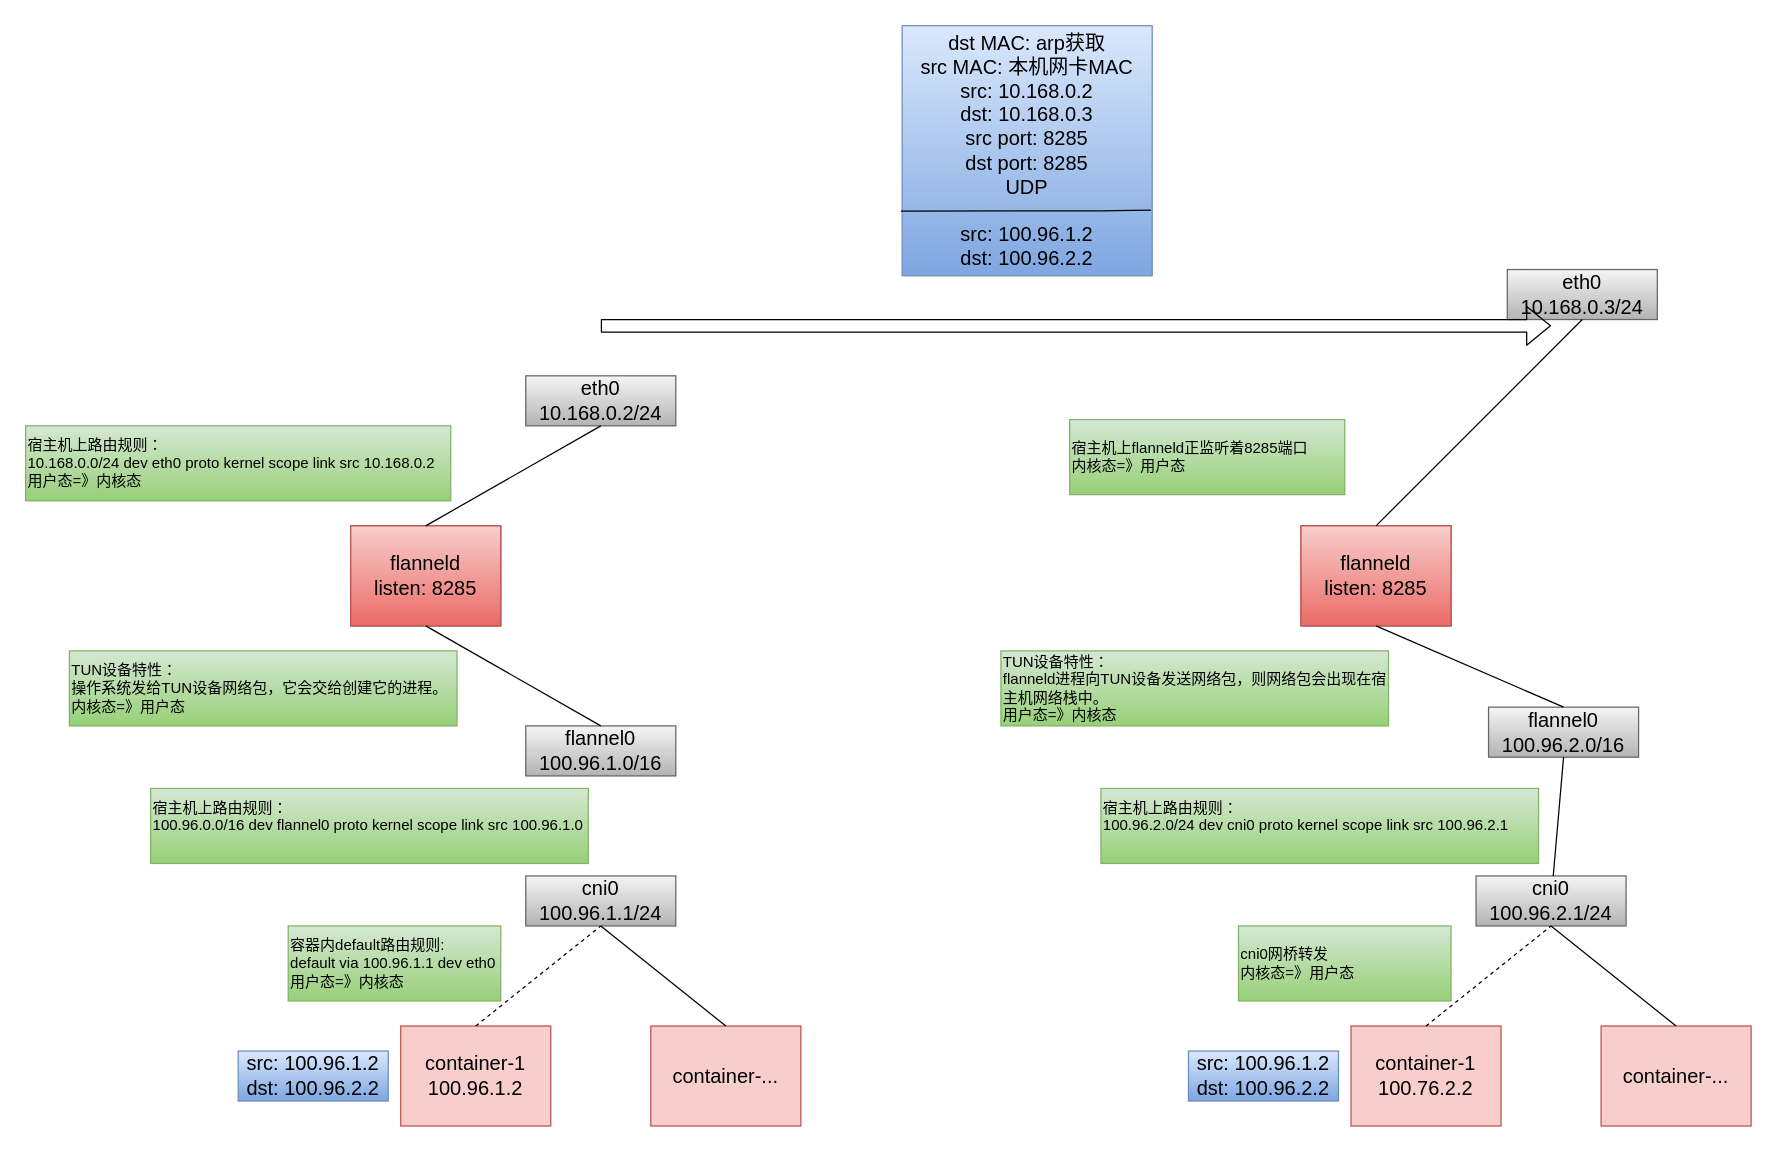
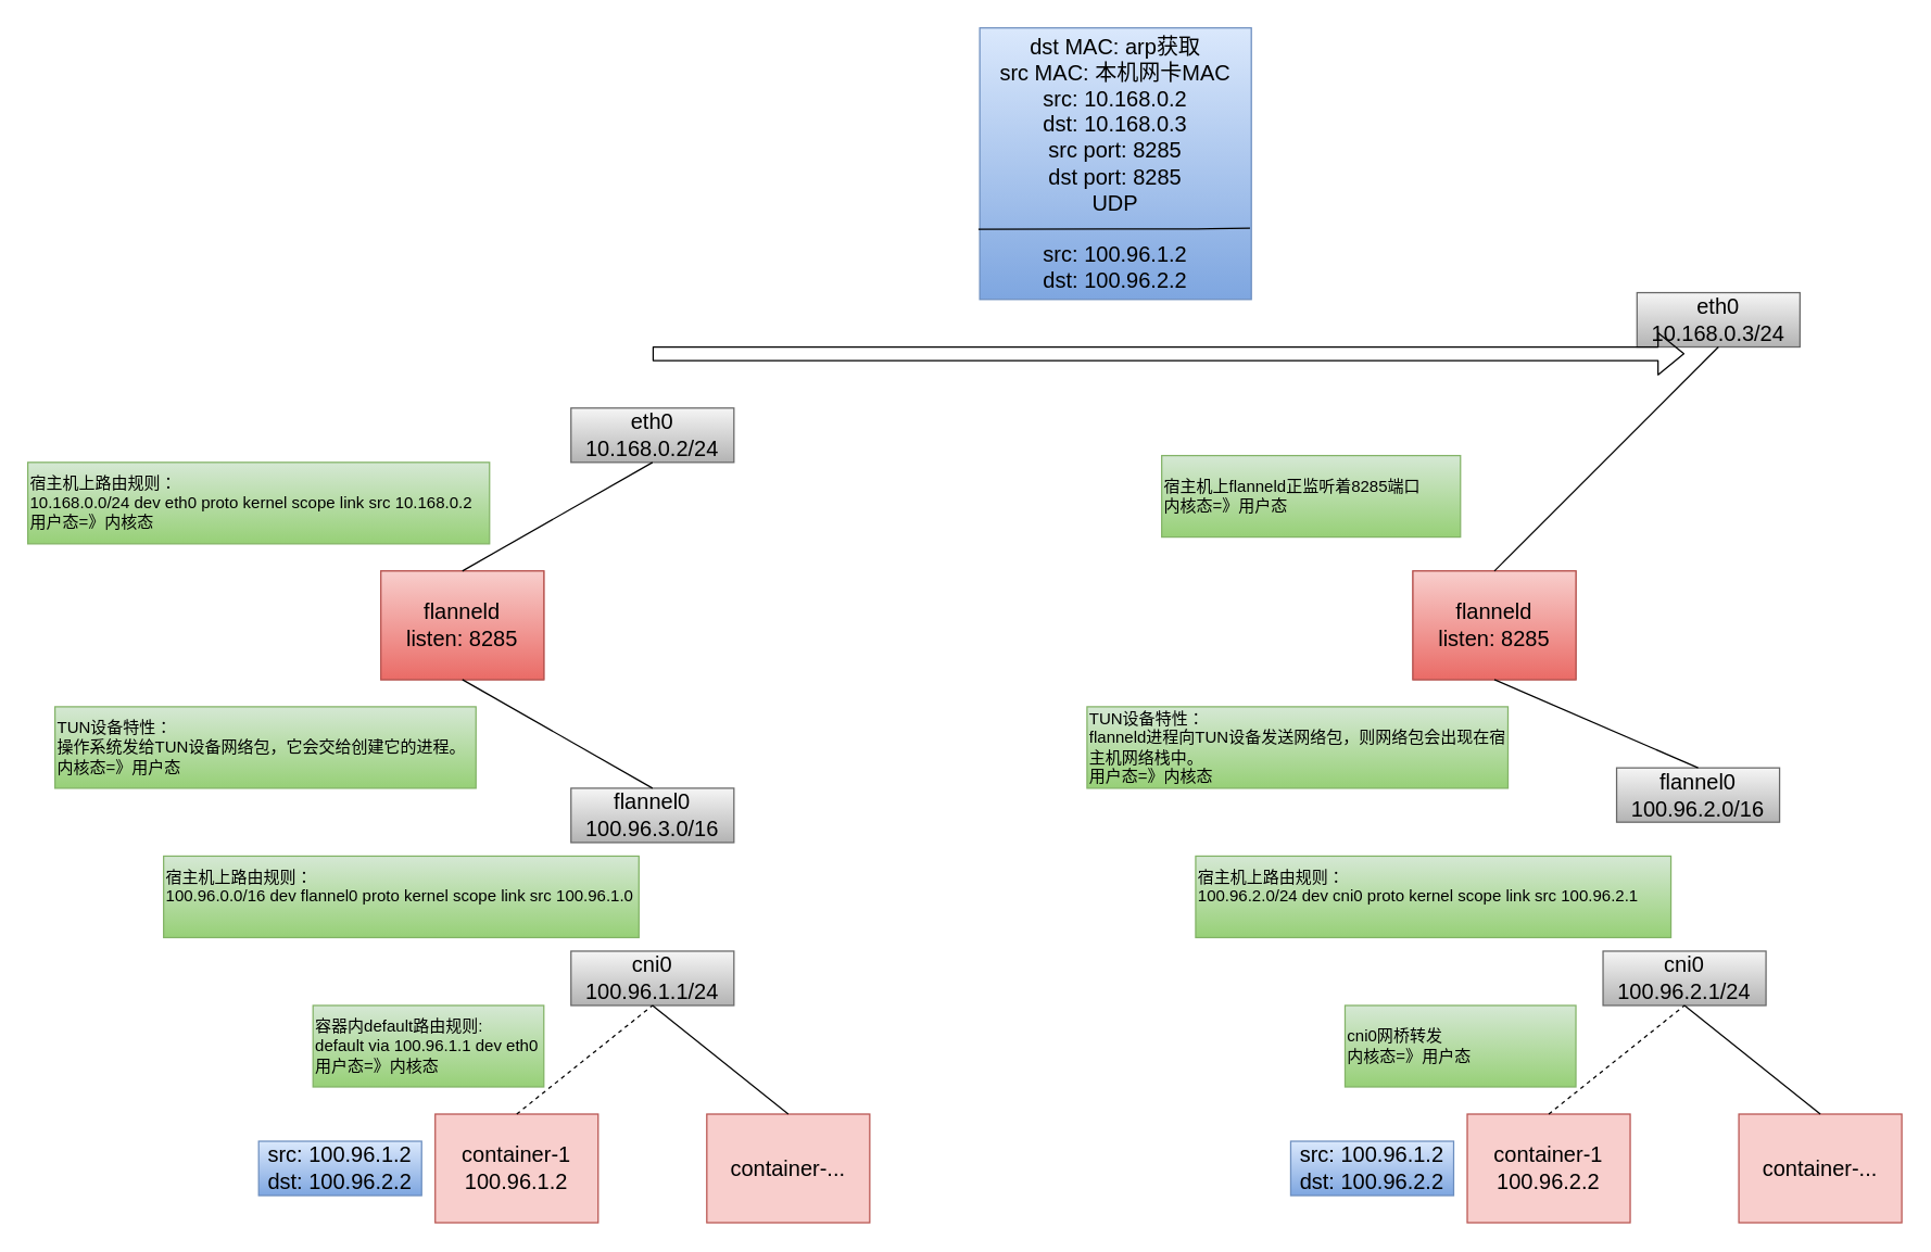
  <mxCell id="0" />
  <mxCell id="1" parent="0" />
  <mxCell id="2" value="" style="text;html=1;strokeColor=#b85450;fillColor=#f8cecc;align=center;verticalAlign=middle;whiteSpace=wrap;rounded=0;labelBackgroundColor=none;fontSize=16;" parent="1" vertex="1"><mxGeometry x="320" y="820" width="120" height="80" as="geometry" /></mxCell>
  <mxCell id="3" value="&lt;span style=&quot;font-size: 16px&quot;&gt;container-1&lt;br&gt;100.96.1.2&lt;br&gt;&lt;/span&gt;" style="text;html=1;fillColor=none;align=center;verticalAlign=middle;whiteSpace=wrap;rounded=0;strokeWidth=1;" parent="1" vertex="1"><mxGeometry x="320" y="820" width="120" height="80" as="geometry" /></mxCell>
  <mxCell id="4" value="" style="text;html=1;strokeColor=#b85450;fillColor=#f8cecc;align=center;verticalAlign=middle;whiteSpace=wrap;rounded=0;labelBackgroundColor=none;fontSize=16;" parent="1" vertex="1"><mxGeometry x="520" y="820" width="120" height="80" as="geometry" /></mxCell>
  <mxCell id="5" value="&lt;span style=&quot;font-size: 16px&quot;&gt;container-...&lt;br&gt;&lt;/span&gt;" style="text;html=1;fillColor=none;align=center;verticalAlign=middle;whiteSpace=wrap;rounded=0;strokeWidth=1;" parent="1" vertex="1"><mxGeometry x="520" y="820" width="120" height="80" as="geometry" /></mxCell>
  <mxCell id="6" value="&lt;span style=&quot;font-size: 16px&quot;&gt;cni0&lt;br&gt;100.96.1.1/24&lt;br&gt;&lt;/span&gt;" style="text;html=1;fillColor=#f5f5f5;align=center;verticalAlign=middle;whiteSpace=wrap;rounded=0;strokeWidth=1;gradientColor=#b3b3b3;strokeColor=#666666;" parent="1" vertex="1"><mxGeometry x="420" y="700" width="120" height="40" as="geometry" /></mxCell>
- <mxCell id="7" value="&lt;span style=&quot;font-size: 16px&quot;&gt;flannel0&lt;br&gt;100.96.1.0/16&lt;br&gt;&lt;/span&gt;" style="text;html=1;fillColor=#f5f5f5;align=center;verticalAlign=middle;whiteSpace=wrap;rounded=0;strokeWidth=1;gradientColor=#b3b3b3;strokeColor=#666666;" parent="1" vertex="1"><mxGeometry x="420" y="580" width="120" height="40" as="geometry" /></mxCell>
+ <mxCell id="7" value="&lt;span style=&quot;font-size: 16px&quot;&gt;flannel0&lt;br&gt;100.96.3.0/16&lt;br&gt;&lt;/span&gt;" style="text;html=1;fillColor=#f5f5f5;align=center;verticalAlign=middle;whiteSpace=wrap;rounded=0;strokeWidth=1;gradientColor=#b3b3b3;strokeColor=#666666;" parent="1" vertex="1"><mxGeometry x="420" y="580" width="120" height="40" as="geometry" /></mxCell>
  <mxCell id="8" value="&lt;span style=&quot;font-size: 16px&quot;&gt;eth0&lt;br&gt;10.168.0.2/24&lt;br&gt;&lt;/span&gt;" style="text;html=1;fillColor=#f5f5f5;align=center;verticalAlign=middle;whiteSpace=wrap;rounded=0;strokeWidth=1;gradientColor=#b3b3b3;strokeColor=#666666;" parent="1" vertex="1"><mxGeometry x="420" y="300" width="120" height="40" as="geometry" /></mxCell>
  <mxCell id="9" value="" style="text;html=1;strokeColor=#b85450;fillColor=#f8cecc;align=center;verticalAlign=middle;whiteSpace=wrap;rounded=0;labelBackgroundColor=none;fontSize=16;" parent="1" vertex="1"><mxGeometry x="280" y="420" width="120" height="80" as="geometry" /></mxCell>
  <mxCell id="10" value="&lt;span style=&quot;font-size: 16px&quot;&gt;flanneld&lt;br&gt;listen: 8285&lt;br&gt;&lt;/span&gt;" style="text;html=1;fillColor=#f8cecc;align=center;verticalAlign=middle;whiteSpace=wrap;rounded=0;strokeWidth=1;gradientColor=#ea6b66;strokeColor=#b85450;" parent="1" vertex="1"><mxGeometry x="280" y="420" width="120" height="80" as="geometry" /></mxCell>
  <mxCell id="11" value="" style="endArrow=none;html=1;entryX=0.5;entryY=1;entryDx=0;entryDy=0;exitX=0.5;exitY=0;exitDx=0;exitDy=0;" parent="1" source="5" edge="1"><mxGeometry width="50" height="50" relative="1" as="geometry"><mxPoint x="620" y="820" as="sourcePoint" /><mxPoint x="480" y="740" as="targetPoint" /></mxGeometry></mxCell>
  <mxCell id="12" value="" style="endArrow=none;html=1;exitX=0.5;exitY=0;exitDx=0;exitDy=0;entryX=0.5;entryY=1;entryDx=0;entryDy=0;dashed=1;" parent="1" source="3" target="6" edge="1"><mxGeometry width="50" height="50" relative="1" as="geometry"><mxPoint x="590" y="830" as="sourcePoint" /><mxPoint x="460" y="770" as="targetPoint" /></mxGeometry></mxCell>
  <mxCell id="13" value="&lt;span style=&quot;font-size: 16px&quot;&gt;src: 100.96.1.2&lt;br&gt;dst: 100.96.2.2&lt;br&gt;&lt;/span&gt;" style="text;html=1;align=center;verticalAlign=middle;whiteSpace=wrap;rounded=0;strokeWidth=1;gradientColor=#7ea6e0;fillColor=#dae8fc;strokeColor=#6c8ebf;" parent="1" vertex="1"><mxGeometry x="190" y="840" width="120" height="40" as="geometry" /></mxCell>
  <mxCell id="14" value="&lt;font style=&quot;font-size: 12px&quot;&gt;容器内default路由规则:&lt;br&gt;default via 100.96.1.1 dev eth0&lt;br&gt;用户态=》内核态&lt;br&gt;&lt;/font&gt;" style="text;html=1;align=left;verticalAlign=middle;whiteSpace=wrap;rounded=0;strokeWidth=1;gradientColor=#97d077;fillColor=#d5e8d4;strokeColor=#82b366;" parent="1" vertex="1"><mxGeometry x="230" y="740" width="170" height="60" as="geometry" /></mxCell>
  <mxCell id="15" value="&lt;font style=&quot;font-size: 12px&quot;&gt;宿主机上路由规则：&lt;br&gt;100.96.0.0/16 dev flannel0 proto kernel scope link src 100.96.1.0&lt;br&gt;&lt;br&gt;&lt;/font&gt;" style="text;html=1;align=left;verticalAlign=middle;whiteSpace=wrap;rounded=0;strokeWidth=1;gradientColor=#97d077;fillColor=#d5e8d4;strokeColor=#82b366;" parent="1" vertex="1"><mxGeometry x="120" y="630" width="350" height="60" as="geometry" /></mxCell>
  <mxCell id="16" value="" style="endArrow=none;html=1;entryX=0.5;entryY=1;entryDx=0;entryDy=0;exitX=0.5;exitY=0;exitDx=0;exitDy=0;" parent="1" source="7" target="10" edge="1"><mxGeometry width="50" height="50" relative="1" as="geometry"><mxPoint x="339.58" y="620" as="sourcePoint" /><mxPoint x="339.58" y="540" as="targetPoint" /></mxGeometry></mxCell>
- <mxCell id="17" value="&lt;font style=&quot;font-size: 12px&quot;&gt;TUN设备特性：&lt;br&gt;操作系统发给TUN设备网络包，它会交给创建它的进程。&lt;br&gt;内核态=》用户态&lt;br&gt;&lt;/font&gt;" style="text;html=1;align=left;verticalAlign=middle;whiteSpace=wrap;rounded=0;strokeWidth=1;gradientColor=#97d077;fillColor=#d5e8d4;strokeColor=#82b366;" parent="1" vertex="1"><mxGeometry x="55" y="520" width="310" height="60" as="geometry" /></mxCell>
+ <mxCell id="17" value="&lt;font style=&quot;font-size: 12px&quot;&gt;TUN设备特性：&lt;br&gt;操作系统发给TUN设备网络包，它会交给创建它的进程。&lt;br&gt;内核态=》用户态&lt;br&gt;&lt;/font&gt;" style="text;html=1;align=left;verticalAlign=middle;whiteSpace=wrap;rounded=0;strokeWidth=1;gradientColor=#97d077;fillColor=#d5e8d4;strokeColor=#82b366;" parent="1" vertex="1"><mxGeometry x="40" y="520" width="310" height="60" as="geometry" /></mxCell>
  <mxCell id="18" value="&lt;font style=&quot;font-size: 12px&quot;&gt;宿主机上路由规则：&lt;br&gt;10.168.0.0/24 dev eth0 proto kernel scope link src 10.168.0.2&lt;br&gt;用户态=》内核态&lt;br&gt;&lt;/font&gt;" style="text;html=1;align=left;verticalAlign=middle;whiteSpace=wrap;rounded=0;strokeWidth=1;gradientColor=#97d077;fillColor=#d5e8d4;strokeColor=#82b366;" parent="1" vertex="1"><mxGeometry x="20" y="340" width="340" height="60" as="geometry" /></mxCell>
  <mxCell id="19" value="" style="endArrow=none;html=1;entryX=0.5;entryY=0;entryDx=0;entryDy=0;exitX=0.5;exitY=1;exitDx=0;exitDy=0;" parent="1" source="8" target="10" edge="1"><mxGeometry width="50" height="50" relative="1" as="geometry"><mxPoint x="490" y="590" as="sourcePoint" /><mxPoint x="350" y="510" as="targetPoint" /></mxGeometry></mxCell>
  <mxCell id="20" value="" style="text;html=1;strokeColor=#b85450;fillColor=#f8cecc;align=center;verticalAlign=middle;whiteSpace=wrap;rounded=0;labelBackgroundColor=none;fontSize=16;" parent="1" vertex="1"><mxGeometry x="1080" y="820" width="120" height="80" as="geometry" /></mxCell>
- <mxCell id="21" value="&lt;span style=&quot;font-size: 16px&quot;&gt;container-1&lt;br&gt;100.76.2.2&lt;br&gt;&lt;/span&gt;" style="text;html=1;fillColor=none;align=center;verticalAlign=middle;whiteSpace=wrap;rounded=0;strokeWidth=1;" parent="1" vertex="1"><mxGeometry x="1080" y="820" width="120" height="80" as="geometry" /></mxCell>
+ <mxCell id="21" value="&lt;span style=&quot;font-size: 16px&quot;&gt;container-1&lt;br&gt;100.96.2.2&lt;br&gt;&lt;/span&gt;" style="text;html=1;fillColor=none;align=center;verticalAlign=middle;whiteSpace=wrap;rounded=0;strokeWidth=1;" parent="1" vertex="1"><mxGeometry x="1080" y="820" width="120" height="80" as="geometry" /></mxCell>
  <mxCell id="22" value="" style="text;html=1;strokeColor=#b85450;fillColor=#f8cecc;align=center;verticalAlign=middle;whiteSpace=wrap;rounded=0;labelBackgroundColor=none;fontSize=16;" parent="1" vertex="1"><mxGeometry x="1280" y="820" width="120" height="80" as="geometry" /></mxCell>
  <mxCell id="23" value="&lt;span style=&quot;font-size: 16px&quot;&gt;container-...&lt;br&gt;&lt;/span&gt;" style="text;html=1;fillColor=none;align=center;verticalAlign=middle;whiteSpace=wrap;rounded=0;strokeWidth=1;" parent="1" vertex="1"><mxGeometry x="1280" y="820" width="120" height="80" as="geometry" /></mxCell>
  <mxCell id="24" value="&lt;span style=&quot;font-size: 16px&quot;&gt;cni0&lt;br&gt;100.96.2.1/24&lt;br&gt;&lt;/span&gt;" style="text;html=1;fillColor=#f5f5f5;align=center;verticalAlign=middle;whiteSpace=wrap;rounded=0;strokeWidth=1;gradientColor=#b3b3b3;strokeColor=#666666;" parent="1" vertex="1"><mxGeometry x="1180" y="700" width="120" height="40" as="geometry" /></mxCell>
  <mxCell id="25" value="&lt;span style=&quot;font-size: 16px&quot;&gt;flannel0&lt;br&gt;100.96.2.0/16&lt;br&gt;&lt;/span&gt;" style="text;html=1;fillColor=#f5f5f5;align=center;verticalAlign=middle;whiteSpace=wrap;rounded=0;strokeWidth=1;gradientColor=#b3b3b3;strokeColor=#666666;" parent="1" vertex="1"><mxGeometry x="1190" y="565" width="120" height="40" as="geometry" /></mxCell>
  <mxCell id="26" value="&lt;span style=&quot;font-size: 16px&quot;&gt;eth0&lt;br&gt;10.168.0.3/24&lt;br&gt;&lt;/span&gt;" style="text;html=1;fillColor=#f5f5f5;align=center;verticalAlign=middle;whiteSpace=wrap;rounded=0;strokeWidth=1;gradientColor=#b3b3b3;strokeColor=#666666;" parent="1" vertex="1"><mxGeometry x="1205" y="215" width="120" height="40" as="geometry" /></mxCell>
  <mxCell id="27" value="" style="text;html=1;strokeColor=#b85450;fillColor=#f8cecc;align=center;verticalAlign=middle;whiteSpace=wrap;rounded=0;labelBackgroundColor=none;fontSize=16;" parent="1" vertex="1"><mxGeometry x="1040" y="420" width="120" height="80" as="geometry" /></mxCell>
  <mxCell id="28" value="&lt;span style=&quot;font-size: 16px&quot;&gt;flanneld&lt;br&gt;listen: 8285&lt;br&gt;&lt;/span&gt;" style="text;html=1;fillColor=#f8cecc;align=center;verticalAlign=middle;whiteSpace=wrap;rounded=0;strokeWidth=1;gradientColor=#ea6b66;strokeColor=#b85450;" parent="1" vertex="1"><mxGeometry x="1040" y="420" width="120" height="80" as="geometry" /></mxCell>
  <mxCell id="29" value="" style="endArrow=none;html=1;entryX=0.5;entryY=1;entryDx=0;entryDy=0;exitX=0.5;exitY=0;exitDx=0;exitDy=0;" parent="1" source="23" edge="1"><mxGeometry width="50" height="50" relative="1" as="geometry"><mxPoint x="1380" y="820" as="sourcePoint" /><mxPoint x="1240" y="740" as="targetPoint" /></mxGeometry></mxCell>
  <mxCell id="30" value="" style="endArrow=none;html=1;exitX=0.5;exitY=0;exitDx=0;exitDy=0;entryX=0.5;entryY=1;entryDx=0;entryDy=0;dashed=1;" parent="1" source="21" target="24" edge="1"><mxGeometry width="50" height="50" relative="1" as="geometry"><mxPoint x="1350" y="830" as="sourcePoint" /><mxPoint x="1220" y="770" as="targetPoint" /></mxGeometry></mxCell>
  <mxCell id="31" value="&lt;span style=&quot;font-size: 16px&quot;&gt;src: 100.96.1.2&lt;br&gt;dst: 100.96.2.2&lt;br&gt;&lt;/span&gt;" style="text;html=1;align=center;verticalAlign=middle;whiteSpace=wrap;rounded=0;strokeWidth=1;gradientColor=#7ea6e0;fillColor=#dae8fc;strokeColor=#6c8ebf;" parent="1" vertex="1"><mxGeometry x="950" y="840" width="120" height="40" as="geometry" /></mxCell>
  <mxCell id="32" value="&lt;font style=&quot;font-size: 12px&quot;&gt;cni0网桥转发&lt;br&gt;内核态=》用户态&lt;br&gt;&lt;/font&gt;" style="text;html=1;align=left;verticalAlign=middle;whiteSpace=wrap;rounded=0;strokeWidth=1;gradientColor=#97d077;fillColor=#d5e8d4;strokeColor=#82b366;" parent="1" vertex="1"><mxGeometry x="990" y="740" width="170" height="60" as="geometry" /></mxCell>
  <mxCell id="33" value="&lt;font style=&quot;font-size: 12px&quot;&gt;宿主机上路由规则：&lt;br&gt;100.96.2.0/24 dev cni0 proto kernel scope link src 100.96.2.1&lt;br&gt;&lt;br&gt;&lt;/font&gt;" style="text;html=1;align=left;verticalAlign=middle;whiteSpace=wrap;rounded=0;strokeWidth=1;gradientColor=#97d077;fillColor=#d5e8d4;strokeColor=#82b366;" parent="1" vertex="1"><mxGeometry x="880" y="630" width="350" height="60" as="geometry" /></mxCell>
- <mxCell id="34" value="" style="endArrow=none;html=1;entryX=0.5;entryY=1;entryDx=0;entryDy=0;" parent="1" source="24" target="25" edge="1"><mxGeometry width="50" height="50" relative="1" as="geometry"><mxPoint x="1150" y="830" as="sourcePoint" /><mxPoint x="1250" y="750" as="targetPoint" /></mxGeometry></mxCell>
  <mxCell id="35" value="" style="endArrow=none;html=1;entryX=0.5;entryY=1;entryDx=0;entryDy=0;exitX=0.5;exitY=0;exitDx=0;exitDy=0;" parent="1" source="25" target="28" edge="1"><mxGeometry width="50" height="50" relative="1" as="geometry"><mxPoint x="1099.58" y="620" as="sourcePoint" /><mxPoint x="1099.58" y="540" as="targetPoint" /></mxGeometry></mxCell>
  <mxCell id="36" value="&lt;font style=&quot;font-size: 12px&quot;&gt;TUN设备特性：&lt;br&gt;flanneld进程向TUN设备发送网络包，则网络包会出现在宿主机网络栈中。&lt;br&gt;用户态=》内核态&lt;br&gt;&lt;/font&gt;" style="text;html=1;align=left;verticalAlign=middle;whiteSpace=wrap;rounded=0;strokeWidth=1;gradientColor=#97d077;fillColor=#d5e8d4;strokeColor=#82b366;" parent="1" vertex="1"><mxGeometry x="800" y="520" width="310" height="60" as="geometry" /></mxCell>
  <mxCell id="37" value="&lt;font style=&quot;font-size: 12px&quot;&gt;宿主机上flanneld正监听着8285端口&lt;br&gt;内核态=》用户态&lt;br&gt;&lt;/font&gt;" style="text;html=1;align=left;verticalAlign=middle;whiteSpace=wrap;rounded=0;strokeWidth=1;gradientColor=#97d077;fillColor=#d5e8d4;strokeColor=#82b366;" parent="1" vertex="1"><mxGeometry x="855" y="335" width="220" height="60" as="geometry" /></mxCell>
  <mxCell id="38" value="" style="endArrow=none;html=1;entryX=0.5;entryY=0;entryDx=0;entryDy=0;exitX=0.5;exitY=1;exitDx=0;exitDy=0;" parent="1" source="26" target="28" edge="1"><mxGeometry width="50" height="50" relative="1" as="geometry"><mxPoint x="1250" y="590" as="sourcePoint" /><mxPoint x="1110" y="510" as="targetPoint" /></mxGeometry></mxCell>
  <mxCell id="39" value="&lt;span style=&quot;font-size: 16px&quot;&gt;dst MAC: arp获取&lt;br&gt;src MAC: 本机网卡MAC&lt;br&gt;src: 10.168.0.2&lt;br&gt;dst: 10.168.0.3&lt;br&gt;src port: 8285&lt;br&gt;dst port: 8285&lt;br&gt;UDP&lt;br&gt;&lt;br&gt;&lt;/span&gt;&lt;span style=&quot;font-size: 16px&quot;&gt;src: 100.96.1.2&lt;/span&gt;&lt;br style=&quot;font-size: 16px&quot;&gt;&lt;span style=&quot;font-size: 16px&quot;&gt;dst: 100.96.2.2&lt;/span&gt;&lt;span style=&quot;font-size: 16px&quot;&gt;&lt;br&gt;&lt;/span&gt;" style="text;html=1;align=center;verticalAlign=middle;whiteSpace=wrap;rounded=0;strokeWidth=1;gradientColor=#7ea6e0;strokeColor=#6c8ebf;fillColor=#dae8fc;" parent="1" vertex="1"><mxGeometry x="721" y="20" width="200" height="200" as="geometry" /></mxCell>
  <mxCell id="40" value="" style="endArrow=none;html=1;entryX=-0.005;entryY=0.806;entryDx=0;entryDy=0;exitX=0.995;exitY=0.802;exitDx=0;exitDy=0;entryPerimeter=0;exitPerimeter=0;" parent="1" edge="1"><mxGeometry width="50" height="50" relative="1" as="geometry"><mxPoint x="920" y="167.4" as="sourcePoint" /><mxPoint x="720" y="168.2" as="targetPoint" /><Array as="points"><mxPoint x="881" y="168" /></Array></mxGeometry></mxCell>
  <mxCell id="41" value="" style="shape=flexArrow;endArrow=classic;html=1;" parent="1" edge="1"><mxGeometry width="50" height="50" relative="1" as="geometry"><mxPoint x="480" y="260" as="sourcePoint" /><mxPoint x="1240" y="260" as="targetPoint" /></mxGeometry></mxCell>
